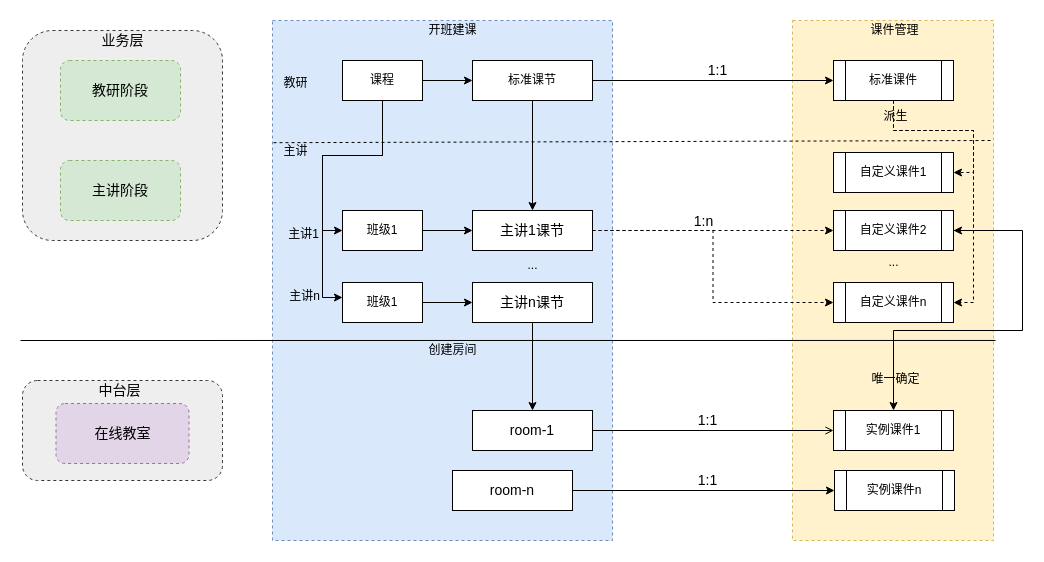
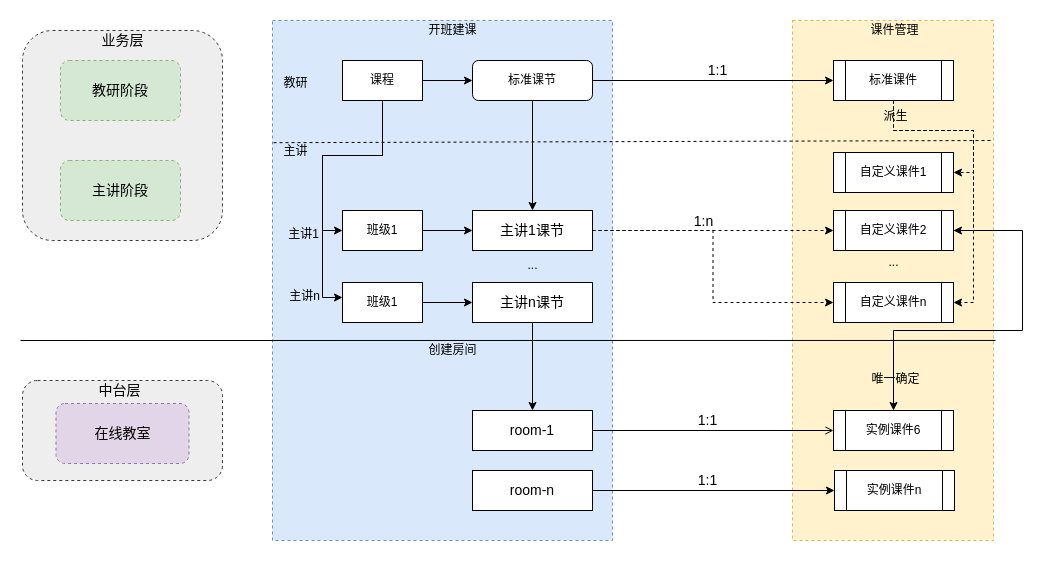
  <mxCell id="0" />
  <mxCell id="1" parent="0" />
  <mxCell id="2" value="" style="rounded=1;whiteSpace=wrap;html=1;dashed=1;fillColor=#eeeeee;strokeColor=#36393d;" vertex="1" parent="1"><mxGeometry x="22" y="380" width="200" height="100" as="geometry" /></mxCell>
  <mxCell id="3" value="" style="rounded=1;whiteSpace=wrap;html=1;dashed=1;fillColor=#eeeeee;strokeColor=#36393d;" vertex="1" parent="1"><mxGeometry x="22" y="30" width="200" height="210" as="geometry" /></mxCell>
  <mxCell id="4" value="" style="rounded=0;whiteSpace=wrap;html=1;dashed=1;fillColor=#dae8fc;strokeColor=#6c8ebf;" vertex="1" parent="1"><mxGeometry x="272" y="20" width="340" height="520" as="geometry" /></mxCell>
  <mxCell id="5" value="" style="rounded=0;whiteSpace=wrap;html=1;dashed=1;fillColor=#fff2cc;strokeColor=#d6b656;" vertex="1" parent="1"><mxGeometry x="792" y="20" width="201" height="520" as="geometry" /></mxCell>
  <mxCell id="6" style="edgeStyle=orthogonalEdgeStyle;rounded=0;orthogonalLoop=1;jettySize=auto;html=1;exitX=0.5;exitY=1;exitDx=0;exitDy=0;" edge="1" parent="1" source="7" target="12"><mxGeometry relative="1" as="geometry" /></mxCell>
- <mxCell id="7" value="标准课节" style="rounded=0;whiteSpace=wrap;html=1;" vertex="1" parent="1"><mxGeometry x="472" y="60" width="120" height="40" as="geometry" /></mxCell>
+ <mxCell id="7" value="标准课节" style="whiteSpace=wrap;html=1;rounded=1;" vertex="1" parent="1"><mxGeometry x="472" y="60" width="120" height="40" as="geometry" /></mxCell>
  <mxCell id="8" value="" style="endArrow=none;html=1;entryX=1.02;entryY=0.677;entryDx=0;entryDy=0;entryPerimeter=0;" edge="1" parent="1"><mxGeometry width="50" height="50" relative="1" as="geometry"><mxPoint x="20" y="340" as="sourcePoint" /><mxPoint x="995.02" y="339.96" as="targetPoint" /></mxGeometry></mxCell>
  <mxCell id="9" style="edgeStyle=orthogonalEdgeStyle;rounded=0;orthogonalLoop=1;jettySize=auto;html=1;exitX=1;exitY=0.5;exitDx=0;exitDy=0;entryX=0;entryY=0.5;entryDx=0;entryDy=0;dashed=1;" edge="1" parent="1" source="12" target="29"><mxGeometry relative="1" as="geometry" /></mxCell>
  <mxCell id="10" style="edgeStyle=orthogonalEdgeStyle;rounded=0;orthogonalLoop=1;jettySize=auto;html=1;entryX=0;entryY=0.5;entryDx=0;entryDy=0;dashed=1;" edge="1" parent="1" source="12" target="28"><mxGeometry relative="1" as="geometry" /></mxCell>
  <mxCell id="11" value="&lt;font style=&quot;font-size: 14px&quot;&gt;1:n&lt;/font&gt;" style="text;html=1;align=center;verticalAlign=middle;resizable=0;points=[];" vertex="1" connectable="0" parent="10"><mxGeometry x="-0.502" y="4" relative="1" as="geometry"><mxPoint x="50" y="-6" as="offset" /></mxGeometry></mxCell>
  <mxCell id="12" value="&lt;span style=&quot;font-size: 14px&quot;&gt;主讲1课节&lt;/span&gt;" style="rounded=0;whiteSpace=wrap;html=1;" vertex="1" parent="1"><mxGeometry x="472" y="210" width="120" height="40" as="geometry" /></mxCell>
  <mxCell id="13" style="edgeStyle=orthogonalEdgeStyle;rounded=0;orthogonalLoop=1;jettySize=auto;html=1;exitX=1;exitY=0.5;exitDx=0;exitDy=0;entryX=0;entryY=0.5;entryDx=0;entryDy=0;endArrow=open;" edge="1" parent="1" source="14" target="20"><mxGeometry relative="1" as="geometry" /></mxCell>
  <mxCell id="14" value="&lt;font style=&quot;font-size: 14px&quot;&gt;room-1&lt;/font&gt;" style="rounded=0;whiteSpace=wrap;html=1;" vertex="1" parent="1"><mxGeometry x="472" y="410" width="120" height="40" as="geometry" /></mxCell>
  <mxCell id="15" style="edgeStyle=orthogonalEdgeStyle;rounded=0;orthogonalLoop=1;jettySize=auto;html=1;exitX=0.5;exitY=1;exitDx=0;exitDy=0;entryX=1;entryY=0.5;entryDx=0;entryDy=0;dashed=1;" edge="1" parent="1" source="19" target="25"><mxGeometry relative="1" as="geometry"><Array as="points"><mxPoint x="893" y="130" /><mxPoint x="973" y="130" /><mxPoint x="973" y="172" /></Array></mxGeometry></mxCell>
  <mxCell id="16" style="edgeStyle=orthogonalEdgeStyle;rounded=0;orthogonalLoop=1;jettySize=auto;html=1;exitX=0.5;exitY=1;exitDx=0;exitDy=0;entryX=1;entryY=0.5;entryDx=0;entryDy=0;dashed=1;" edge="1" parent="1" source="19" target="28"><mxGeometry relative="1" as="geometry"><Array as="points"><mxPoint x="893" y="130" /><mxPoint x="973" y="130" /><mxPoint x="973" y="230" /></Array></mxGeometry></mxCell>
  <mxCell id="17" style="edgeStyle=orthogonalEdgeStyle;rounded=0;orthogonalLoop=1;jettySize=auto;html=1;exitX=0.5;exitY=1;exitDx=0;exitDy=0;entryX=1;entryY=0.5;entryDx=0;entryDy=0;dashed=1;" edge="1" parent="1"><mxGeometry relative="1" as="geometry"><mxPoint x="893" y="100" as="sourcePoint" /><mxPoint x="953" y="302" as="targetPoint" /><Array as="points"><mxPoint x="893" y="130" /><mxPoint x="973" y="130" /><mxPoint x="973" y="302" /></Array></mxGeometry></mxCell>
  <mxCell id="18" value="派生" style="text;html=1;align=center;verticalAlign=middle;resizable=0;points=[];" vertex="1" connectable="0" parent="17"><mxGeometry x="-0.901" y="1" relative="1" as="geometry"><mxPoint as="offset" /></mxGeometry></mxCell>
  <mxCell id="19" value="标准课件" style="shape=process;whiteSpace=wrap;html=1;backgroundOutline=1;" vertex="1" parent="1"><mxGeometry x="833" y="60" width="120" height="40" as="geometry" /></mxCell>
- <mxCell id="20" value="实例课件1" style="shape=process;whiteSpace=wrap;html=1;backgroundOutline=1;" vertex="1" parent="1"><mxGeometry x="833" y="410" width="120" height="40" as="geometry" /></mxCell>
+ <mxCell id="20" value="实例课件6" style="shape=process;whiteSpace=wrap;html=1;backgroundOutline=1;" vertex="1" parent="1"><mxGeometry x="833" y="410" width="120" height="40" as="geometry" /></mxCell>
  <mxCell id="21" value="" style="endArrow=none;html=1;exitX=0.003;exitY=0.235;exitDx=0;exitDy=0;dashed=1;exitPerimeter=0;" edge="1" parent="1" source="4"><mxGeometry width="50" height="50" relative="1" as="geometry"><mxPoint x="362" y="140" as="sourcePoint" /><mxPoint x="992" y="140" as="targetPoint" /></mxGeometry></mxCell>
  <mxCell id="22" value="&lt;font style=&quot;font-size: 14px&quot;&gt;教研阶段&lt;/font&gt;" style="rounded=1;whiteSpace=wrap;html=1;dashed=1;fillColor=#d5e8d4;strokeColor=#82b366;" vertex="1" parent="1"><mxGeometry x="60" y="60" width="120" height="60" as="geometry" /></mxCell>
  <mxCell id="23" value="&lt;span style=&quot;font-size: 14px&quot;&gt;主讲阶段&lt;/span&gt;" style="rounded=1;whiteSpace=wrap;html=1;dashed=1;fillColor=#d5e8d4;strokeColor=#82b366;" vertex="1" parent="1"><mxGeometry x="60" y="160" width="120" height="60" as="geometry" /></mxCell>
  <mxCell id="24" value="&lt;span style=&quot;font-size: 14px&quot;&gt;在线教室&lt;/span&gt;" style="rounded=1;whiteSpace=wrap;html=1;dashed=1;fillColor=#e1d5e7;strokeColor=#9673a6;" vertex="1" parent="1"><mxGeometry x="55.5" y="403" width="133" height="60" as="geometry" /></mxCell>
  <mxCell id="25" value="自定义课件1" style="shape=process;whiteSpace=wrap;html=1;backgroundOutline=1;" vertex="1" parent="1"><mxGeometry x="833" y="152" width="120" height="40" as="geometry" /></mxCell>
  <mxCell id="26" style="edgeStyle=orthogonalEdgeStyle;rounded=0;orthogonalLoop=1;jettySize=auto;html=1;exitX=1;exitY=0.5;exitDx=0;exitDy=0;entryX=0.5;entryY=0;entryDx=0;entryDy=0;" edge="1" parent="1" source="28" target="20"><mxGeometry relative="1" as="geometry"><Array as="points"><mxPoint x="1022" y="230" /><mxPoint x="1022" y="330" /><mxPoint x="893" y="330" /></Array></mxGeometry></mxCell>
  <mxCell id="27" value="唯一确定" style="text;html=1;align=center;verticalAlign=middle;resizable=0;points=[];" vertex="1" connectable="0" parent="26"><mxGeometry x="0.831" y="1" relative="1" as="geometry"><mxPoint as="offset" /></mxGeometry></mxCell>
  <mxCell id="28" value="自定义课件2" style="shape=process;whiteSpace=wrap;html=1;backgroundOutline=1;" vertex="1" parent="1"><mxGeometry x="833" y="210" width="120" height="40" as="geometry" /></mxCell>
  <mxCell id="29" value="自定义课件n" style="shape=process;whiteSpace=wrap;html=1;backgroundOutline=1;" vertex="1" parent="1"><mxGeometry x="833" y="282" width="120" height="40" as="geometry" /></mxCell>
  <mxCell id="30" value="..." style="text;html=1;align=center;verticalAlign=middle;resizable=0;points=[];autosize=1;" vertex="1" parent="1"><mxGeometry x="877.5" y="252" width="30" height="20" as="geometry" /></mxCell>
  <mxCell id="31" value="&lt;font style=&quot;font-size: 14px&quot;&gt;业务层&lt;/font&gt;" style="text;html=1;align=center;verticalAlign=middle;resizable=0;points=[];autosize=1;" vertex="1" parent="1"><mxGeometry x="92" y="30" width="60" height="20" as="geometry" /></mxCell>
  <mxCell id="32" value="&lt;font style=&quot;font-size: 14px&quot;&gt;中台层&lt;/font&gt;" style="text;html=1;align=center;verticalAlign=middle;resizable=0;points=[];autosize=1;" vertex="1" parent="1"><mxGeometry x="88.5" y="380" width="60" height="20" as="geometry" /></mxCell>
  <mxCell id="33" value="开班建课" style="text;html=1;align=center;verticalAlign=middle;resizable=0;points=[];autosize=1;" vertex="1" parent="1"><mxGeometry x="422" y="20" width="60" height="20" as="geometry" /></mxCell>
  <mxCell id="34" value="创建房间" style="text;html=1;align=center;verticalAlign=middle;resizable=0;points=[];autosize=1;" vertex="1" parent="1"><mxGeometry x="422" y="340" width="60" height="20" as="geometry" /></mxCell>
  <mxCell id="35" value="&lt;font style=&quot;font-size: 14px&quot;&gt;1:1&lt;/font&gt;" style="text;html=1;align=center;verticalAlign=middle;resizable=0;points=[];autosize=1;" vertex="1" parent="1"><mxGeometry x="692" y="410" width="30" height="20" as="geometry" /></mxCell>
  <mxCell id="36" style="edgeStyle=orthogonalEdgeStyle;rounded=0;orthogonalLoop=1;jettySize=auto;html=1;exitX=1;exitY=0.5;exitDx=0;exitDy=0;" edge="1" parent="1" source="7" target="19"><mxGeometry relative="1" as="geometry"><mxPoint x="592" y="80" as="sourcePoint" /><mxPoint x="692" y="70" as="targetPoint" /></mxGeometry></mxCell>
  <mxCell id="37" value="&lt;font style=&quot;font-size: 14px&quot;&gt;1:1&lt;/font&gt;" style="text;html=1;align=center;verticalAlign=middle;resizable=0;points=[];autosize=1;" vertex="1" parent="1"><mxGeometry x="702" y="60" width="30" height="20" as="geometry" /></mxCell>
  <mxCell id="38" style="edgeStyle=orthogonalEdgeStyle;rounded=0;orthogonalLoop=1;jettySize=auto;html=1;exitX=1;exitY=0.5;exitDx=0;exitDy=0;entryX=0;entryY=0.5;entryDx=0;entryDy=0;" edge="1" parent="1" source="42" target="7"><mxGeometry relative="1" as="geometry" /></mxCell>
  <mxCell id="39" style="edgeStyle=orthogonalEdgeStyle;rounded=0;orthogonalLoop=1;jettySize=auto;html=1;exitX=0.5;exitY=1;exitDx=0;exitDy=0;entryX=0;entryY=0.5;entryDx=0;entryDy=0;" edge="1" parent="1" source="42" target="47"><mxGeometry relative="1" as="geometry" /></mxCell>
  <mxCell id="40" style="edgeStyle=orthogonalEdgeStyle;rounded=0;orthogonalLoop=1;jettySize=auto;html=1;exitX=0.5;exitY=1;exitDx=0;exitDy=0;entryX=0;entryY=0.5;entryDx=0;entryDy=0;" edge="1" parent="1"><mxGeometry relative="1" as="geometry"><mxPoint x="382" y="95" as="sourcePoint" /><mxPoint x="342" y="297" as="targetPoint" /><Array as="points"><mxPoint x="382" y="155" /><mxPoint x="322" y="155" /><mxPoint x="322" y="297" /></Array></mxGeometry></mxCell>
  <mxCell id="41" value="主讲" style="text;html=1;align=center;verticalAlign=middle;resizable=0;points=[];" vertex="1" connectable="0" parent="40"><mxGeometry x="-0.851" y="2" relative="1" as="geometry"><mxPoint x="-90" y="34" as="offset" /></mxGeometry></mxCell>
  <mxCell id="42" value="课程" style="rounded=0;whiteSpace=wrap;html=1;" vertex="1" parent="1"><mxGeometry x="342" y="60" width="80" height="40" as="geometry" /></mxCell>
  <mxCell id="43" style="edgeStyle=orthogonalEdgeStyle;rounded=0;orthogonalLoop=1;jettySize=auto;html=1;exitX=0.5;exitY=1;exitDx=0;exitDy=0;entryX=0.5;entryY=0;entryDx=0;entryDy=0;" edge="1" parent="1" source="44" target="14"><mxGeometry relative="1" as="geometry" /></mxCell>
  <mxCell id="44" value="&lt;span style=&quot;font-size: 14px&quot;&gt;主讲n课节&lt;/span&gt;" style="rounded=0;whiteSpace=wrap;html=1;" vertex="1" parent="1"><mxGeometry x="472" y="282" width="120" height="40" as="geometry" /></mxCell>
  <mxCell id="45" value="..." style="text;html=1;align=center;verticalAlign=middle;resizable=0;points=[];autosize=1;" vertex="1" parent="1"><mxGeometry x="517" y="255" width="30" height="20" as="geometry" /></mxCell>
  <mxCell id="46" style="edgeStyle=orthogonalEdgeStyle;rounded=0;orthogonalLoop=1;jettySize=auto;html=1;exitX=1;exitY=0.5;exitDx=0;exitDy=0;entryX=0;entryY=0.5;entryDx=0;entryDy=0;" edge="1" parent="1" source="47" target="12"><mxGeometry relative="1" as="geometry" /></mxCell>
  <mxCell id="47" value="班级1" style="rounded=0;whiteSpace=wrap;html=1;" vertex="1" parent="1"><mxGeometry x="342" y="210" width="80" height="40" as="geometry" /></mxCell>
  <mxCell id="48" style="edgeStyle=orthogonalEdgeStyle;rounded=0;orthogonalLoop=1;jettySize=auto;html=1;exitX=1;exitY=0.5;exitDx=0;exitDy=0;entryX=0;entryY=0.5;entryDx=0;entryDy=0;" edge="1" parent="1" source="49" target="44"><mxGeometry relative="1" as="geometry" /></mxCell>
  <mxCell id="49" value="班级1" style="rounded=0;whiteSpace=wrap;html=1;" vertex="1" parent="1"><mxGeometry x="342" y="282" width="80" height="40" as="geometry" /></mxCell>
  <mxCell id="50" value="主讲1" style="text;html=1;align=center;verticalAlign=middle;resizable=0;points=[];" vertex="1" connectable="0" parent="1"><mxGeometry x="402" y="127" as="geometry"><mxPoint x="-100" y="106" as="offset" /></mxGeometry></mxCell>
  <mxCell id="51" value="主讲n" style="text;html=1;align=center;verticalAlign=middle;resizable=0;points=[];" vertex="1" connectable="0" parent="1"><mxGeometry x="402" y="120" as="geometry"><mxPoint x="-99" y="175" as="offset" /></mxGeometry></mxCell>
  <mxCell id="52" style="edgeStyle=orthogonalEdgeStyle;rounded=0;orthogonalLoop=1;jettySize=auto;html=1;exitX=1;exitY=0.5;exitDx=0;exitDy=0;entryX=0;entryY=0.5;entryDx=0;entryDy=0;" edge="1" parent="1" source="53" target="54"><mxGeometry relative="1" as="geometry" /></mxCell>
- <mxCell id="53" value="&lt;font style=&quot;font-size: 14px&quot;&gt;room-n&lt;/font&gt;" style="rounded=0;whiteSpace=wrap;html=1;" vertex="1" parent="1"><mxGeometry x="452" y="470" width="120" height="40" as="geometry" /></mxCell>
+ <mxCell id="53" value="&lt;font style=&quot;font-size: 14px&quot;&gt;room-n&lt;/font&gt;" style="rounded=0;whiteSpace=wrap;html=1;" vertex="1" parent="1"><mxGeometry x="472" y="470" width="120" height="40" as="geometry" /></mxCell>
  <mxCell id="54" value="实例课件n" style="shape=process;whiteSpace=wrap;html=1;backgroundOutline=1;" vertex="1" parent="1"><mxGeometry x="834" y="470" width="120" height="40" as="geometry" /></mxCell>
  <mxCell id="55" value="&lt;font style=&quot;font-size: 14px&quot;&gt;1:1&lt;/font&gt;" style="text;html=1;align=center;verticalAlign=middle;resizable=0;points=[];autosize=1;" vertex="1" parent="1"><mxGeometry x="692" y="470" width="30" height="20" as="geometry" /></mxCell>
  <mxCell id="56" value="教研" style="text;html=1;align=center;verticalAlign=middle;resizable=0;points=[];" vertex="1" connectable="0" parent="1"><mxGeometry x="384" y="48" as="geometry"><mxPoint x="-90" y="34" as="offset" /></mxGeometry></mxCell>
  <mxCell id="57" value="课件管理" style="text;html=1;align=center;verticalAlign=middle;resizable=0;points=[];autosize=1;" vertex="1" parent="1"><mxGeometry x="864" y="20" width="60" height="20" as="geometry" /></mxCell>
